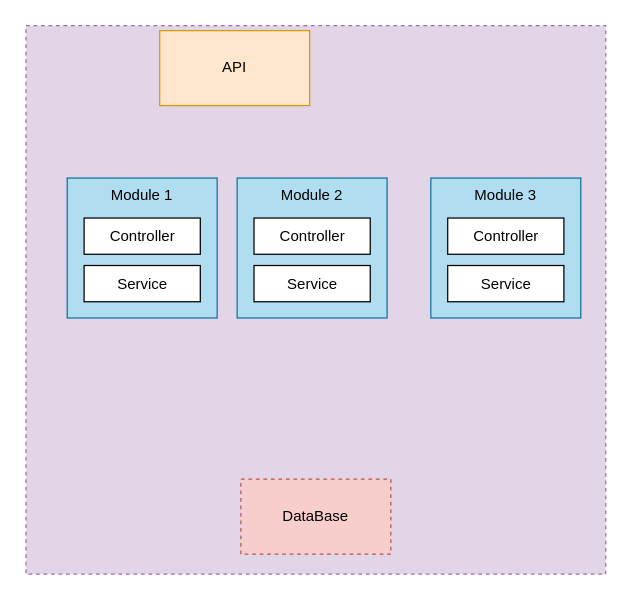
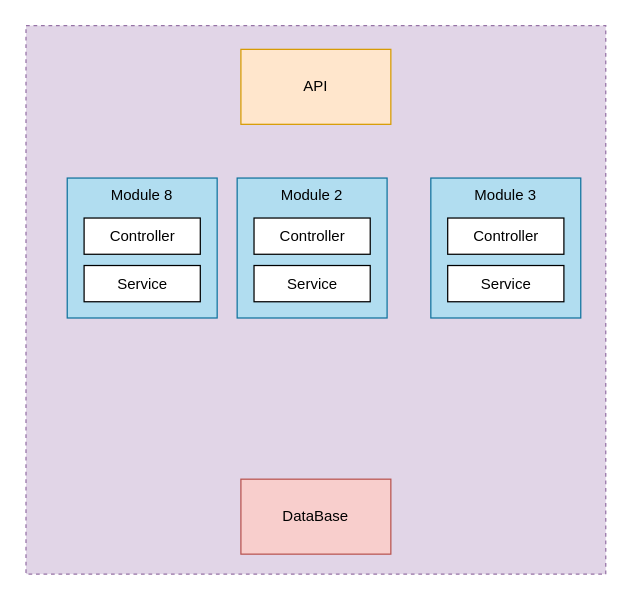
  <mxCell id="0" />
  <mxCell id="1" parent="0" />
  <mxCell id="2" value="" style="rounded=0;whiteSpace=wrap;html=1;dashed=1;strokeWidth=1;strokeColor=#9673a6;fillColor=#e1d5e7;" vertex="1" parent="1"><mxGeometry x="20" y="20" width="464" height="439" as="geometry" /></mxCell>
- <mxCell id="3" value="API" style="rounded=0;whiteSpace=wrap;html=1;fillColor=#ffe6cc;strokeColor=#d79b00;" vertex="1" parent="1"><mxGeometry x="127" y="24" width="120" height="60" as="geometry" /></mxCell>
- <mxCell id="4" value="Module 1" style="rounded=0;whiteSpace=wrap;html=1;verticalAlign=top;fillColor=#b1ddf0;strokeColor=#10739e;" vertex="1" parent="1"><mxGeometry x="53" y="142" width="120" height="112" as="geometry" /></mxCell>
+ <mxCell id="3" value="API" style="rounded=0;whiteSpace=wrap;html=1;fillColor=#ffe6cc;strokeColor=#d79b00;" vertex="1" parent="1"><mxGeometry x="192" y="39" width="120" height="60" as="geometry" /></mxCell>
+ <mxCell id="4" value="Module 8" style="rounded=0;whiteSpace=wrap;html=1;verticalAlign=top;fillColor=#b1ddf0;strokeColor=#10739e;" vertex="1" parent="1"><mxGeometry x="53" y="142" width="120" height="112" as="geometry" /></mxCell>
  <mxCell id="5" value="Controller" style="rounded=0;whiteSpace=wrap;html=1;" vertex="1" parent="1"><mxGeometry x="66.5" y="174" width="93" height="29" as="geometry" /></mxCell>
  <mxCell id="6" value="Service" style="rounded=0;whiteSpace=wrap;html=1;" vertex="1" parent="1"><mxGeometry x="66.5" y="212" width="93" height="29" as="geometry" /></mxCell>
  <mxCell id="7" value="Module 2" style="rounded=0;whiteSpace=wrap;html=1;verticalAlign=top;fillColor=#b1ddf0;strokeColor=#10739e;" vertex="1" parent="1"><mxGeometry x="189" y="142" width="120" height="112" as="geometry" /></mxCell>
  <mxCell id="8" value="Controller" style="rounded=0;whiteSpace=wrap;html=1;" vertex="1" parent="1"><mxGeometry x="202.5" y="174" width="93" height="29" as="geometry" /></mxCell>
  <mxCell id="9" value="Service" style="rounded=0;whiteSpace=wrap;html=1;" vertex="1" parent="1"><mxGeometry x="202.5" y="212" width="93" height="29" as="geometry" /></mxCell>
  <mxCell id="10" value="Module 3" style="rounded=0;whiteSpace=wrap;html=1;verticalAlign=top;fillColor=#b1ddf0;strokeColor=#10739e;" vertex="1" parent="1"><mxGeometry x="344" y="142" width="120" height="112" as="geometry" /></mxCell>
  <mxCell id="11" value="Controller" style="rounded=0;whiteSpace=wrap;html=1;" vertex="1" parent="1"><mxGeometry x="357.5" y="174" width="93" height="29" as="geometry" /></mxCell>
  <mxCell id="12" value="Service" style="rounded=0;whiteSpace=wrap;html=1;" vertex="1" parent="1"><mxGeometry x="357.5" y="212" width="93" height="29" as="geometry" /></mxCell>
- <mxCell id="13" value="DataBase" style="rounded=0;whiteSpace=wrap;html=1;fillColor=#f8cecc;strokeColor=#b85450;dashed=1;" vertex="1" parent="1"><mxGeometry x="192" y="383" width="120" height="60" as="geometry" /></mxCell>
+ <mxCell id="13" value="DataBase" style="rounded=0;whiteSpace=wrap;html=1;fillColor=#f8cecc;strokeColor=#b85450;" vertex="1" parent="1"><mxGeometry x="192" y="383" width="120" height="60" as="geometry" /></mxCell>
